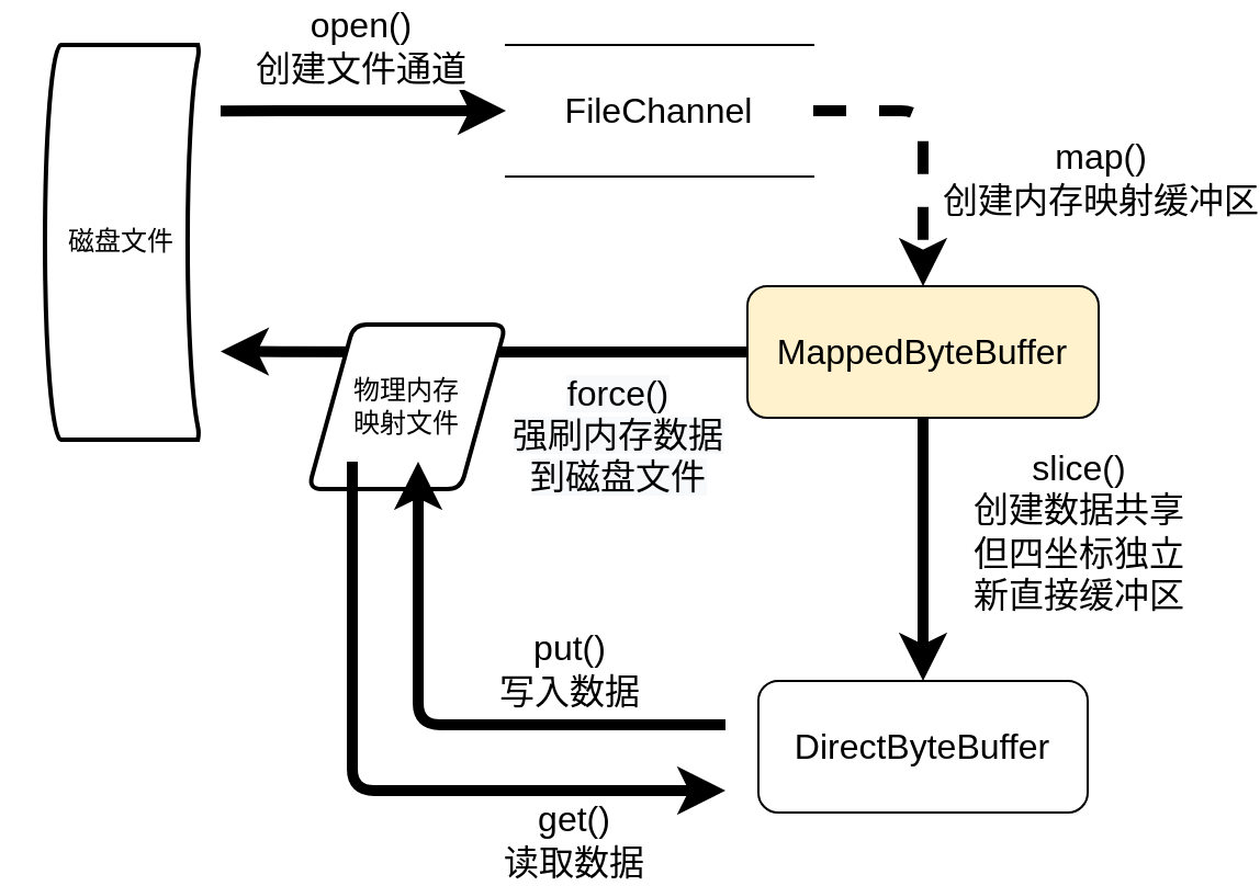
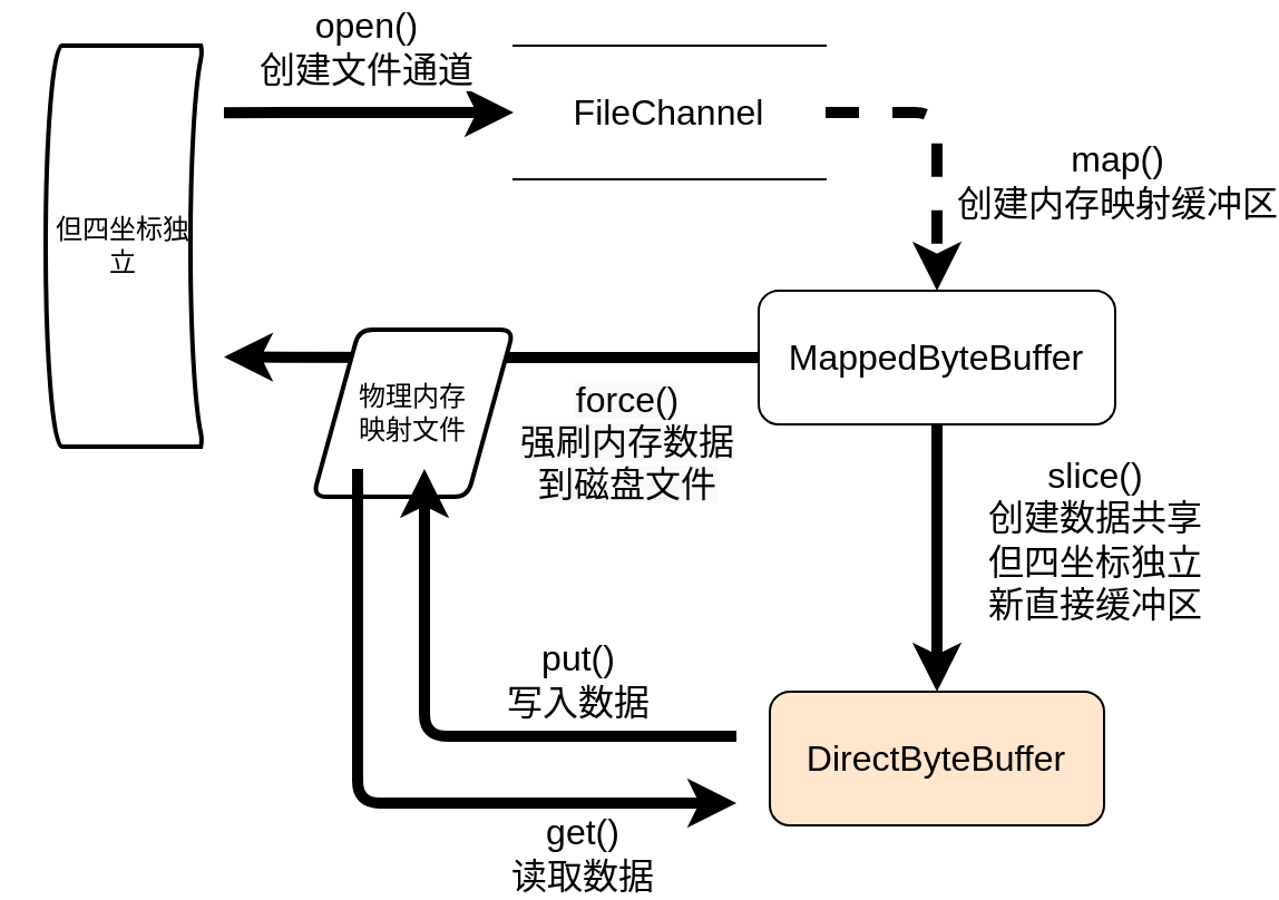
  <mxCell id="0" />
  <mxCell id="1" parent="0" />
  <mxCell id="2" style="edgeStyle=orthogonalEdgeStyle;rounded=0;orthogonalLoop=1;jettySize=auto;html=1;exitX=0;exitY=0.5;exitDx=0;exitDy=0;startArrow=classic;startFill=1;endArrow=none;endFill=0;strokeWidth=5;" parent="1" source="4" edge="1"><mxGeometry relative="1" as="geometry"><mxPoint x="100" y="50.103" as="targetPoint" /></mxGeometry></mxCell>
  <mxCell id="3" value="&lt;font style=&quot;font-size: 16px&quot;&gt;open()&lt;br&gt;创建文件通道&lt;/font&gt;" style="edgeLabel;html=1;align=center;verticalAlign=middle;resizable=0;points=[];" parent="2" vertex="1" connectable="0"><mxGeometry x="0.333" y="-4" relative="1" as="geometry"><mxPoint x="19.91" y="-26.1" as="offset" /></mxGeometry></mxCell>
  <mxCell id="4" value="&lt;pre&gt;&lt;font face=&quot;Helvetica&quot; style=&quot;font-size: 16px&quot;&gt;FileChannel&lt;/font&gt;&lt;/pre&gt;" style="shape=partialRectangle;whiteSpace=wrap;html=1;left=0;right=0;fillColor=none;" parent="1" vertex="1"><mxGeometry x="230" y="20" width="140" height="60" as="geometry" /></mxCell>
  <mxCell id="5" value="" style="edgeStyle=orthogonalEdgeStyle;rounded=0;orthogonalLoop=1;jettySize=auto;html=1;strokeWidth=5;" parent="1" source="9" target="14" edge="1"><mxGeometry relative="1" as="geometry" /></mxCell>
  <mxCell id="6" value="&lt;font style=&quot;font-size: 16px&quot;&gt;slice()&lt;br&gt;创建数据共享&lt;br&gt;但四坐标独立&lt;br&gt;新直接缓冲区&lt;br&gt;&lt;/font&gt;" style="edgeLabel;html=1;align=center;verticalAlign=middle;resizable=0;points=[];" parent="5" vertex="1" connectable="0"><mxGeometry x="-0.153" y="3" relative="1" as="geometry"><mxPoint x="67" as="offset" /></mxGeometry></mxCell>
  <mxCell id="7" style="edgeStyle=orthogonalEdgeStyle;rounded=0;orthogonalLoop=1;jettySize=auto;html=1;exitX=0;exitY=0.5;exitDx=0;exitDy=0;strokeWidth=5;" parent="1" source="9" edge="1"><mxGeometry relative="1" as="geometry"><mxPoint x="100" y="159.759" as="targetPoint" /></mxGeometry></mxCell>
  <mxCell id="8" value="&lt;span style=&quot;font-size: 16px ; background-color: rgb(248 , 249 , 250)&quot;&gt;force()&lt;br&gt;强刷内存数据&lt;br&gt;到磁盘文件&lt;br&gt;&lt;/span&gt;" style="edgeLabel;html=1;align=center;verticalAlign=middle;resizable=0;points=[];" parent="7" vertex="1" connectable="0"><mxGeometry x="0.001" y="-71" relative="1" as="geometry"><mxPoint x="59.75" y="108.67" as="offset" /></mxGeometry></mxCell>
- <mxCell id="9" value="&lt;font style=&quot;font-size: 16px&quot;&gt;MappedByteBuffer&lt;/font&gt;" style="rounded=1;whiteSpace=wrap;html=1;fillColor=#fff2cc;" parent="1" vertex="1"><mxGeometry x="340" y="130" width="160" height="60" as="geometry" /></mxCell>
- <mxCell id="10" value="磁盘文件" style="strokeWidth=2;html=1;shape=mxgraph.flowchart.stored_data;whiteSpace=wrap;" parent="1" vertex="1"><mxGeometry x="20" y="20" width="70" height="180" as="geometry" /></mxCell>
+ <mxCell id="9" value="&lt;font style=&quot;font-size: 16px&quot;&gt;MappedByteBuffer&lt;/font&gt;" style="rounded=1;whiteSpace=wrap;html=1;" parent="1" vertex="1"><mxGeometry x="340" y="130" width="160" height="60" as="geometry" /></mxCell>
+ <mxCell id="10" value="但四坐标独立" style="strokeWidth=2;html=1;shape=mxgraph.flowchart.stored_data;whiteSpace=wrap;" parent="1" vertex="1"><mxGeometry x="20" y="20" width="70" height="180" as="geometry" /></mxCell>
  <mxCell id="11" value="物理内存&lt;br&gt;映射文件" style="shape=parallelogram;html=1;strokeWidth=2;perimeter=parallelogramPerimeter;whiteSpace=wrap;rounded=1;arcSize=12;size=0.23;" parent="1" vertex="1"><mxGeometry x="140" y="147.5" width="90" height="75" as="geometry" /></mxCell>
  <mxCell id="12" value="" style="edgeStyle=segmentEdgeStyle;endArrow=classic;html=1;exitX=1;exitY=0.5;exitDx=0;exitDy=0;strokeWidth=5;dashed=1;" parent="1" source="4" target="9" edge="1"><mxGeometry width="50" height="50" relative="1" as="geometry"><mxPoint x="395" y="70" as="sourcePoint" /><mxPoint x="445" y="20" as="targetPoint" /></mxGeometry></mxCell>
  <mxCell id="13" value="&lt;font style=&quot;font-size: 16px&quot;&gt;map()&lt;br&gt;创建内存映射缓冲区&lt;/font&gt;" style="edgeLabel;html=1;align=center;verticalAlign=middle;resizable=0;points=[];" parent="12" vertex="1" connectable="0"><mxGeometry x="-0.07" y="-14" relative="1" as="geometry"><mxPoint x="94" y="20" as="offset" /></mxGeometry></mxCell>
- <mxCell id="14" value="&lt;font style=&quot;font-size: 16px&quot;&gt;DirectByteBuffer&lt;/font&gt;" style="whiteSpace=wrap;html=1;rounded=1;" parent="1" vertex="1"><mxGeometry x="345" y="310" width="150" height="60" as="geometry" /></mxCell>
+ <mxCell id="14" value="&lt;font style=&quot;font-size: 16px&quot;&gt;DirectByteBuffer&lt;/font&gt;" style="whiteSpace=wrap;html=1;rounded=1;fillColor=#ffe6cc;" parent="1" vertex="1"><mxGeometry x="345" y="310" width="150" height="60" as="geometry" /></mxCell>
  <mxCell id="15" value="" style="edgeStyle=segmentEdgeStyle;endArrow=classic;html=1;strokeWidth=5;" parent="1" edge="1"><mxGeometry width="50" height="50" relative="1" as="geometry"><mxPoint x="330" y="330" as="sourcePoint" /><mxPoint x="190" y="210" as="targetPoint" /></mxGeometry></mxCell>
  <mxCell id="16" value="&lt;font style=&quot;font-size: 16px&quot;&gt;put()&lt;br&gt;写入数据&lt;br&gt;&lt;/font&gt;" style="edgeLabel;html=1;align=center;verticalAlign=middle;resizable=0;points=[];" parent="15" vertex="1" connectable="0"><mxGeometry x="-0.212" y="-1" relative="1" as="geometry"><mxPoint x="30.35" y="-24.02" as="offset" /></mxGeometry></mxCell>
  <mxCell id="17" value="" style="edgeStyle=segmentEdgeStyle;endArrow=none;html=1;strokeWidth=5;endFill=0;startArrow=classic;startFill=1;" parent="1" edge="1"><mxGeometry width="50" height="50" relative="1" as="geometry"><mxPoint x="330" y="360" as="sourcePoint" /><mxPoint x="160" y="210" as="targetPoint" /></mxGeometry></mxCell>
  <mxCell id="18" value="&lt;font style=&quot;font-size: 16px&quot;&gt;get()&lt;br&gt;读取数据&lt;/font&gt;" style="edgeLabel;html=1;align=center;verticalAlign=middle;resizable=0;points=[];" parent="17" vertex="1" connectable="0"><mxGeometry x="0.079" y="-2" relative="1" as="geometry"><mxPoint x="98" y="25.97" as="offset" /></mxGeometry></mxCell>
